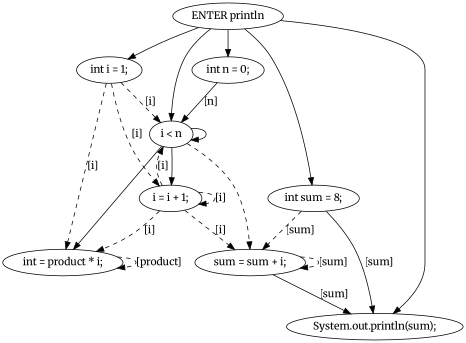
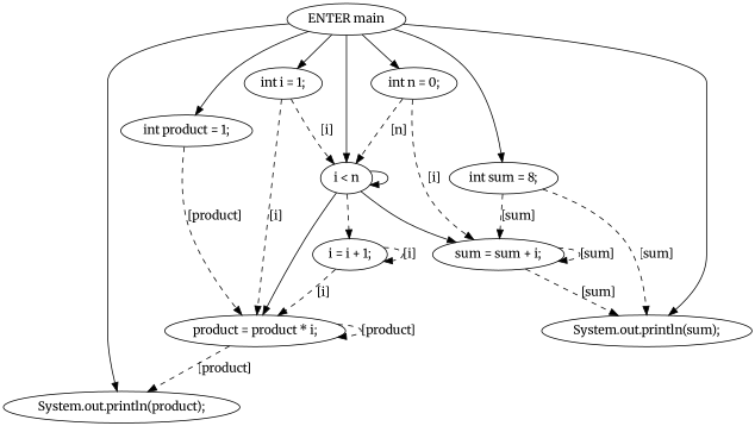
  digraph {
    fontname=Merriweather
    node [fontname=Merriweather]
    edge [fontname=Merriweather style=dashed]
-   n1 [label="ENTER println"]
+   n1 [label="ENTER main"]
    n2 [label="int n = 0;"]
    n3 [label="int i = 1;"]
    n4 [label="int sum = 8;"]
+   n5 [label="int product = 1;"]
    n6 [label="i < n"]
    n7 [label="System.out.println(sum);"]
-   n9 [label="int = product * i;"]
+   n8 [label="System.out.println(product);"]
+   n9 [label="product = product * i;"]
    n10 [label="i = i + 1;"]
    n11 [label="sum = sum + i;"]
    n1 -> n2 [style=""]
    n1 -> n3 [style=""]
    n1 -> n4 [style=""]
+   n1 -> n5 [style=""]
    n1 -> n6 [style=""]
    n1 -> n7 [style=""]
-   n2 -> n6 [label="[n]" style=solid]
+   n1 -> n8 [style=""]
+   n2 -> n6 [label="[n]"]
    n3 -> n6 [label="[i]"]
    n3 -> n9 [label="[i]"]
-   n3 -> n10 [label="[i]"]
-   n4 -> n7 [label="[sum]" style=solid]
+   n4 -> n7 [label="[sum]"]
    n4 -> n11 [label="[sum]"]
+   n5 -> n9 [label="[product]"]
    n6 -> n6 [style=""]
    n6 -> n9 [style=""]
-   n6 -> n10 [style=""]
-   n6 -> n11
+   n6 -> n10
+   n6 -> n11 [style=""]
+   n9 -> n8 [label="[product]"]
    n9 -> n9 [label="[product]"]
-   n10 -> n6 [label="[i]"]
    n10 -> n9 [label="[i]"]
    n10 -> n10 [label="[i]"]
-   n10 -> n11 [label="[i]"]
-   n11 -> n7 [label="[sum]" style=solid]
+   n2 -> n11 [label="[i]"]
+   n11 -> n7 [label="[sum]"]
    n11 -> n11 [label="[sum]"]
  }
